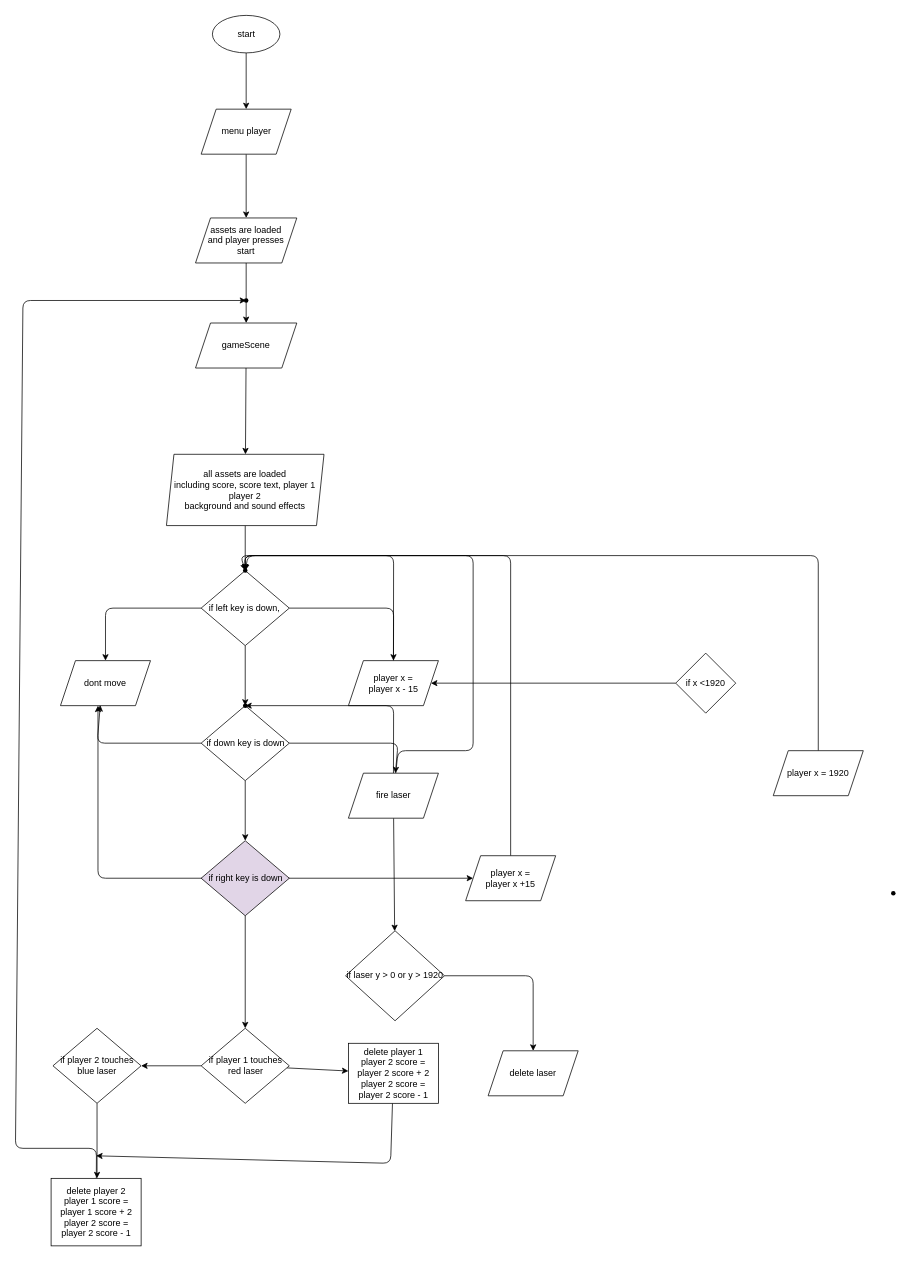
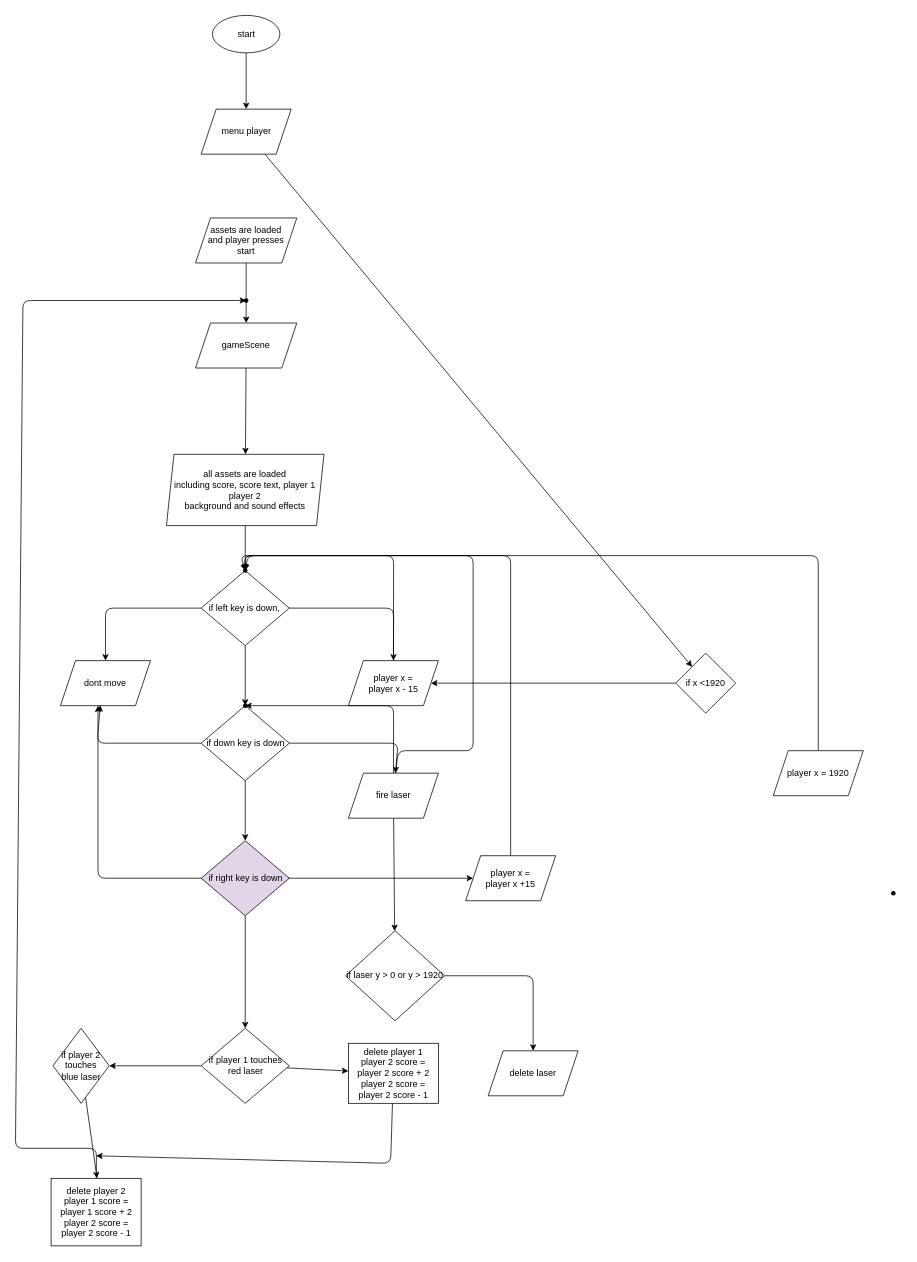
  <mxCell id="0" />
  <mxCell id="1" parent="0" />
  <mxCell id="2" value="" style="edgeStyle=none;html=1;" edge="1" parent="1" source="3" target="5"><mxGeometry relative="1" as="geometry" /></mxCell>
  <mxCell id="3" value="start" style="ellipse;whiteSpace=wrap;html=1;" vertex="1" parent="1"><mxGeometry x="282.5" y="20" width="90" height="50" as="geometry" /></mxCell>
- <mxCell id="4" value="" style="edgeStyle=none;html=1;" edge="1" parent="1" source="5" target="7"><mxGeometry relative="1" as="geometry" /></mxCell>
+ <mxCell id="4" value="" style="edgeStyle=none;html=1;" edge="1" parent="1" source="5" target="34"><mxGeometry relative="1" as="geometry" /></mxCell>
  <mxCell id="5" value="menu player" style="shape=parallelogram;perimeter=parallelogramPerimeter;whiteSpace=wrap;html=1;fixedSize=1;" vertex="1" parent="1"><mxGeometry x="267.5" y="145" width="120" height="60" as="geometry" /></mxCell>
  <mxCell id="6" value="" style="edgeStyle=none;html=1;fontSize=10;fontColor=#FFFFFF;startArrow=none;" edge="1" parent="1" source="64" target="60"><mxGeometry relative="1" as="geometry" /></mxCell>
  <mxCell id="7" value="assets are loaded&lt;br&gt;and player presses&lt;br&gt;start" style="shape=parallelogram;perimeter=parallelogramPerimeter;whiteSpace=wrap;html=1;fixedSize=1;" vertex="1" parent="1"><mxGeometry x="260" y="290" width="135" height="60" as="geometry" /></mxCell>
  <mxCell id="8" value="" style="edgeStyle=none;html=1;fontSize=10;fontColor=#FFFFFF;" edge="1" parent="1" source="9" target="13"><mxGeometry relative="1" as="geometry" /></mxCell>
  <mxCell id="9" value="all assets are loaded&lt;br&gt;including score, score text, player 1 player 2&lt;br&gt;background and sound effects" style="shape=parallelogram;perimeter=parallelogramPerimeter;whiteSpace=wrap;html=1;fixedSize=1;size=10;" vertex="1" parent="1"><mxGeometry x="221.25" y="605" width="210" height="95" as="geometry" /></mxCell>
  <mxCell id="10" value="" style="edgeStyle=none;html=1;fontSize=10;fontColor=#FFFFFF;" edge="1" parent="1" source="13" target="14"><mxGeometry relative="1" as="geometry"><Array as="points"><mxPoint x="140" y="810" /></Array></mxGeometry></mxCell>
  <mxCell id="11" value="" style="edgeStyle=none;html=1;fontSize=10;fontColor=#FFFFFF;" edge="1" parent="1" source="13" target="16"><mxGeometry relative="1" as="geometry"><Array as="points"><mxPoint x="524" y="810" /></Array></mxGeometry></mxCell>
  <mxCell id="12" value="" style="edgeStyle=none;html=1;fontSize=10;fontColor=#FFFFFF;" edge="1" parent="1" source="13" target="20"><mxGeometry relative="1" as="geometry" /></mxCell>
  <mxCell id="13" value="if left key is down,&amp;nbsp;" style="rhombus;whiteSpace=wrap;html=1;" vertex="1" parent="1"><mxGeometry x="267.5" y="760" width="117.5" height="100" as="geometry" /></mxCell>
  <mxCell id="14" value="dont move" style="shape=parallelogram;perimeter=parallelogramPerimeter;whiteSpace=wrap;html=1;fixedSize=1;" vertex="1" parent="1"><mxGeometry x="80" y="880" width="120" height="60" as="geometry" /></mxCell>
  <mxCell id="15" value="" style="edgeStyle=none;html=1;fontSize=10;fontColor=#FFFFFF;entryX=0.5;entryY=0;entryDx=0;entryDy=0;" edge="1" parent="1" source="16" target="13"><mxGeometry relative="1" as="geometry"><mxPoint x="330" y="730" as="targetPoint" /><Array as="points"><mxPoint x="524" y="740" /><mxPoint x="330" y="740" /></Array></mxGeometry></mxCell>
  <mxCell id="16" value="player x =&lt;br&gt;player x - 15" style="shape=parallelogram;perimeter=parallelogramPerimeter;whiteSpace=wrap;html=1;fixedSize=1;" vertex="1" parent="1"><mxGeometry x="463.75" y="880" width="120" height="60" as="geometry" /></mxCell>
  <mxCell id="17" value="" style="edgeStyle=none;html=1;fontSize=10;fontColor=#FFFFFF;entryX=0.442;entryY=0.987;entryDx=0;entryDy=0;entryPerimeter=0;" edge="1" parent="1" source="20" target="14"><mxGeometry relative="1" as="geometry"><mxPoint x="128.75" y="950" as="targetPoint" /><Array as="points"><mxPoint x="129" y="990" /></Array></mxGeometry></mxCell>
  <mxCell id="18" value="" style="edgeStyle=none;html=1;fontSize=10;fontColor=#FFFFFF;" edge="1" parent="1" source="20" target="28"><mxGeometry relative="1" as="geometry"><Array as="points"><mxPoint x="530" y="990" /></Array></mxGeometry></mxCell>
  <mxCell id="19" value="" style="edgeStyle=none;html=1;fontSize=10;fontColor=#FFFFFF;" edge="1" parent="1" source="20" target="47"><mxGeometry relative="1" as="geometry" /></mxCell>
  <mxCell id="20" value="if down key is down" style="rhombus;whiteSpace=wrap;html=1;" vertex="1" parent="1"><mxGeometry x="267.5" y="940" width="117.5" height="100" as="geometry" /></mxCell>
  <mxCell id="21" value="no" style="text;html=1;strokeColor=none;fillColor=none;align=center;verticalAlign=middle;whiteSpace=wrap;rounded=0;labelBackgroundColor=none;fontSize=10;fontColor=#FFFFFF;" vertex="1" parent="1"><mxGeometry x="215" y="950" width="60" height="30" as="geometry" /></mxCell>
  <mxCell id="22" value="no" style="text;html=1;strokeColor=none;fillColor=none;align=center;verticalAlign=middle;whiteSpace=wrap;rounded=0;labelBackgroundColor=none;fontSize=10;fontColor=#FFFFFF;" vertex="1" parent="1"><mxGeometry x="225" y="770" width="60" height="30" as="geometry" /></mxCell>
  <mxCell id="23" value="yes" style="text;html=1;strokeColor=none;fillColor=none;align=center;verticalAlign=middle;whiteSpace=wrap;rounded=0;labelBackgroundColor=none;fontSize=10;fontColor=#FFFFFF;" vertex="1" parent="1"><mxGeometry x="370" y="760" width="60" height="40" as="geometry" /></mxCell>
  <mxCell id="24" value="yes" style="text;html=1;strokeColor=none;fillColor=none;align=center;verticalAlign=middle;whiteSpace=wrap;rounded=0;labelBackgroundColor=none;fontSize=10;fontColor=#FFFFFF;" vertex="1" parent="1"><mxGeometry x="395" y="950" width="60" height="30" as="geometry" /></mxCell>
  <mxCell id="25" value="" style="edgeStyle=none;html=1;fontSize=10;fontColor=#FFFFFF;" edge="1" parent="1" source="28"><mxGeometry relative="1" as="geometry"><mxPoint x="326.25" y="760" as="targetPoint" /><Array as="points"><mxPoint x="530" y="1000" /><mxPoint x="630" y="1000" /><mxPoint x="630" y="740" /><mxPoint x="326" y="740" /></Array></mxGeometry></mxCell>
  <mxCell id="26" value="" style="edgeStyle=none;html=1;fontSize=10;fontColor=#FFFFFF;" edge="1" parent="1" source="28" target="41"><mxGeometry relative="1" as="geometry"><Array as="points"><mxPoint x="524" y="940" /></Array></mxGeometry></mxCell>
  <mxCell id="27" value="" style="edgeStyle=none;html=1;fontSize=10;fontColor=#FFFFFF;" edge="1" parent="1" source="28" target="43"><mxGeometry relative="1" as="geometry" /></mxCell>
  <mxCell id="28" value="fire laser" style="shape=parallelogram;perimeter=parallelogramPerimeter;whiteSpace=wrap;html=1;fixedSize=1;" vertex="1" parent="1"><mxGeometry x="463.75" y="1030" width="120" height="60" as="geometry" /></mxCell>
  <mxCell id="29" value="" style="edgeStyle=none;html=1;fontSize=10;fontColor=#FFFFFF;" edge="1" parent="1" target="32"><mxGeometry relative="1" as="geometry"><mxPoint x="376.25" y="1170" as="sourcePoint" /></mxGeometry></mxCell>
  <mxCell id="30" value="" style="edgeStyle=none;html=1;fontSize=10;fontColor=#FFFFFF;" edge="1" parent="1"><mxGeometry relative="1" as="geometry"><mxPoint x="276.25" y="1170" as="sourcePoint" /><mxPoint x="130" y="940" as="targetPoint" /><Array as="points"><mxPoint x="130" y="1170" /></Array></mxGeometry></mxCell>
  <mxCell id="31" value="" style="edgeStyle=none;html=1;fontSize=10;fontColor=#FFFFFF;" edge="1" parent="1" source="32"><mxGeometry relative="1" as="geometry"><mxPoint x="326.25" y="760" as="targetPoint" /><Array as="points"><mxPoint x="680" y="740" /><mxPoint x="326" y="740" /></Array></mxGeometry></mxCell>
  <mxCell id="32" value="player x =&lt;br&gt;player x +15" style="shape=parallelogram;perimeter=parallelogramPerimeter;whiteSpace=wrap;html=1;fixedSize=1;" vertex="1" parent="1"><mxGeometry x="620" y="1140" width="120" height="60" as="geometry" /></mxCell>
  <mxCell id="33" value="" style="edgeStyle=none;html=1;fontSize=10;fontColor=#FFFFFF;" edge="1" parent="1" source="34"><mxGeometry relative="1" as="geometry"><mxPoint x="573.75" y="910" as="targetPoint" /></mxGeometry></mxCell>
  <mxCell id="34" value="if x &amp;lt;1920" style="rhombus;whiteSpace=wrap;html=1;" vertex="1" parent="1"><mxGeometry x="900" y="870" width="80" height="80" as="geometry" /></mxCell>
  <mxCell id="35" value="" style="edgeStyle=none;html=1;fontSize=10;fontColor=#FFFFFF;" edge="1" parent="1" source="36" target="40"><mxGeometry relative="1" as="geometry"><Array as="points"><mxPoint x="1090" y="740" /><mxPoint x="320" y="740" /></Array></mxGeometry></mxCell>
  <mxCell id="36" value="player x = 1920" style="shape=parallelogram;perimeter=parallelogramPerimeter;whiteSpace=wrap;html=1;fixedSize=1;" vertex="1" parent="1"><mxGeometry x="1030" y="1000" width="120" height="60" as="geometry" /></mxCell>
  <mxCell id="37" value="yes" style="text;html=1;strokeColor=none;fillColor=none;align=center;verticalAlign=middle;whiteSpace=wrap;rounded=0;labelBackgroundColor=none;fontSize=10;fontColor=#FFFFFF;" vertex="1" parent="1"><mxGeometry x="970" y="880" width="60" height="30" as="geometry" /></mxCell>
  <mxCell id="38" value="no" style="text;html=1;strokeColor=none;fillColor=none;align=center;verticalAlign=middle;whiteSpace=wrap;rounded=0;labelBackgroundColor=none;fontSize=10;fontColor=#FFFFFF;" vertex="1" parent="1"><mxGeometry x="840" y="870" width="60" height="30" as="geometry" /></mxCell>
  <mxCell id="39" value="" style="shape=waypoint;sketch=0;size=6;pointerEvents=1;points=[];fillColor=default;resizable=0;rotatable=0;perimeter=centerPerimeter;snapToPoint=1;labelBackgroundColor=none;fontSize=10;fontColor=#FFFFFF;" vertex="1" parent="1"><mxGeometry x="1180" y="1180" width="20" height="20" as="geometry" /></mxCell>
  <mxCell id="40" value="" style="shape=waypoint;sketch=0;size=6;pointerEvents=1;points=[];fillColor=default;resizable=0;rotatable=0;perimeter=centerPerimeter;snapToPoint=1;" vertex="1" parent="1"><mxGeometry x="316.25" y="750" width="20" height="20" as="geometry" /></mxCell>
  <mxCell id="41" value="" style="shape=waypoint;sketch=0;size=6;pointerEvents=1;points=[];fillColor=default;resizable=0;rotatable=0;perimeter=centerPerimeter;snapToPoint=1;" vertex="1" parent="1"><mxGeometry x="316.25" y="930" width="20" height="20" as="geometry" /></mxCell>
  <mxCell id="42" value="" style="edgeStyle=none;html=1;fontSize=10;fontColor=#FFFFFF;" edge="1" parent="1" source="43"><mxGeometry relative="1" as="geometry"><mxPoint x="710" y="1400" as="targetPoint" /><Array as="points"><mxPoint x="710" y="1300" /></Array></mxGeometry></mxCell>
  <mxCell id="43" value="if laser y &amp;gt; 0 or y &amp;gt; 1920" style="rhombus;whiteSpace=wrap;html=1;" vertex="1" parent="1"><mxGeometry x="460" y="1240" width="131.88" height="120" as="geometry" /></mxCell>
  <mxCell id="44" value="yes" style="text;html=1;strokeColor=none;fillColor=none;align=center;verticalAlign=middle;whiteSpace=wrap;rounded=0;labelBackgroundColor=none;fontSize=10;fontColor=#FFFFFF;" vertex="1" parent="1"><mxGeometry x="583.75" y="1270" width="60" height="40" as="geometry" /></mxCell>
  <mxCell id="45" value="delete laser" style="shape=parallelogram;perimeter=parallelogramPerimeter;whiteSpace=wrap;html=1;fixedSize=1;" vertex="1" parent="1"><mxGeometry x="650" y="1400" width="120" height="60" as="geometry" /></mxCell>
  <mxCell id="46" value="" style="edgeStyle=none;html=1;fontSize=10;fontColor=#FFFFFF;" edge="1" parent="1" source="47" target="52"><mxGeometry relative="1" as="geometry" /></mxCell>
  <mxCell id="47" value="if right key is down" style="rhombus;whiteSpace=wrap;html=1;fillColor=#e1d5e7;" vertex="1" parent="1"><mxGeometry x="267.5" y="1120" width="117.5" height="100" as="geometry" /></mxCell>
  <mxCell id="48" value="no" style="text;html=1;strokeColor=none;fillColor=none;align=center;verticalAlign=middle;whiteSpace=wrap;rounded=0;labelBackgroundColor=none;fontSize=10;fontColor=#FFFFFF;" vertex="1" parent="1"><mxGeometry x="207.5" y="1140" width="60" height="30" as="geometry" /></mxCell>
  <mxCell id="49" value="yes" style="text;html=1;strokeColor=none;fillColor=none;align=center;verticalAlign=middle;whiteSpace=wrap;rounded=0;labelBackgroundColor=none;fontSize=10;fontColor=#FFFFFF;" vertex="1" parent="1"><mxGeometry x="380" y="1140" width="60" height="30" as="geometry" /></mxCell>
  <mxCell id="50" value="" style="edgeStyle=none;html=1;fontSize=10;fontColor=#FFFFFF;" edge="1" parent="1" source="52" target="54"><mxGeometry relative="1" as="geometry" /></mxCell>
  <mxCell id="51" value="" style="edgeStyle=none;html=1;fontSize=10;fontColor=#FFFFFF;" edge="1" parent="1" source="52" target="57"><mxGeometry relative="1" as="geometry" /></mxCell>
  <mxCell id="52" value="if player 1 touches&lt;br&gt;red laser" style="rhombus;whiteSpace=wrap;html=1;" vertex="1" parent="1"><mxGeometry x="267.5" y="1370" width="117.5" height="100" as="geometry" /></mxCell>
  <mxCell id="53" value="" style="edgeStyle=none;html=1;fontSize=10;fontColor=#FFFFFF;" edge="1" parent="1" source="54"><mxGeometry relative="1" as="geometry"><mxPoint x="127.5" y="1540" as="targetPoint" /><Array as="points"><mxPoint x="520" y="1550" /></Array></mxGeometry></mxCell>
  <mxCell id="54" value="delete player 1&lt;br&gt;player 2 score = player 2 score + 2&lt;br&gt;player 2 score = player 2 score - 1" style="whiteSpace=wrap;html=1;" vertex="1" parent="1"><mxGeometry x="463.75" y="1390" width="120" height="80" as="geometry" /></mxCell>
  <mxCell id="55" value="yes" style="text;html=1;strokeColor=none;fillColor=none;align=center;verticalAlign=middle;whiteSpace=wrap;rounded=0;labelBackgroundColor=none;fontSize=10;fontColor=#FFFFFF;" vertex="1" parent="1"><mxGeometry x="371.25" y="1380" width="60" height="30" as="geometry" /></mxCell>
  <mxCell id="56" value="" style="edgeStyle=none;html=1;fontSize=10;fontColor=#FFFFFF;" edge="1" parent="1" source="57"><mxGeometry relative="1" as="geometry"><mxPoint x="128.75" y="1570" as="targetPoint" /></mxGeometry></mxCell>
- <mxCell id="57" value="if player 2 touches&lt;br&gt;blue laser" style="rhombus;whiteSpace=wrap;html=1;" vertex="1" parent="1"><mxGeometry x="70" y="1370" width="117.5" height="100" as="geometry" /></mxCell>
+ <mxCell id="57" value="if player 2 touches&lt;br&gt;blue laser" style="rhombus;whiteSpace=wrap;html=1;" vertex="1" parent="1"><mxGeometry x="70" y="1370" width="75" height="100" as="geometry" /></mxCell>
  <mxCell id="58" value="no" style="text;html=1;strokeColor=none;fillColor=none;align=center;verticalAlign=middle;whiteSpace=wrap;rounded=0;labelBackgroundColor=none;fontSize=10;fontColor=#FFFFFF;" vertex="1" parent="1"><mxGeometry x="240" y="1390" width="60" height="30" as="geometry" /></mxCell>
  <mxCell id="59" value="" style="edgeStyle=none;html=1;fontSize=10;fontColor=#FFFFFF;" edge="1" parent="1" source="60" target="9"><mxGeometry relative="1" as="geometry" /></mxCell>
  <mxCell id="60" value="gameScene" style="shape=parallelogram;perimeter=parallelogramPerimeter;whiteSpace=wrap;html=1;fixedSize=1;" vertex="1" parent="1"><mxGeometry x="260" y="430" width="135" height="60" as="geometry" /></mxCell>
  <mxCell id="61" value="" style="edgeStyle=none;html=1;fontSize=10;fontColor=#FFFFFF;" edge="1" parent="1" source="62" target="64"><mxGeometry relative="1" as="geometry"><Array as="points"><mxPoint x="128" y="1530" /><mxPoint x="20" y="1530" /><mxPoint x="30" y="400" /></Array></mxGeometry></mxCell>
  <mxCell id="62" value="delete player 2&lt;br&gt;player 1 score = player 1 score + 2&lt;br&gt;player 2 score = player 2 score - 1" style="whiteSpace=wrap;html=1;" vertex="1" parent="1"><mxGeometry x="67.5" y="1570" width="120" height="90" as="geometry" /></mxCell>
  <mxCell id="63" value="" style="edgeStyle=none;html=1;fontSize=10;fontColor=#FFFFFF;endArrow=none;" edge="1" parent="1" source="7" target="64"><mxGeometry relative="1" as="geometry"><mxPoint x="327.5" y="350" as="sourcePoint" /><mxPoint x="327.5" y="430" as="targetPoint" /></mxGeometry></mxCell>
  <mxCell id="64" value="" style="shape=waypoint;sketch=0;size=6;pointerEvents=1;points=[];fillColor=default;resizable=0;rotatable=0;perimeter=centerPerimeter;snapToPoint=1;" vertex="1" parent="1"><mxGeometry x="317.5" y="390" width="20" height="20" as="geometry" /></mxCell>
